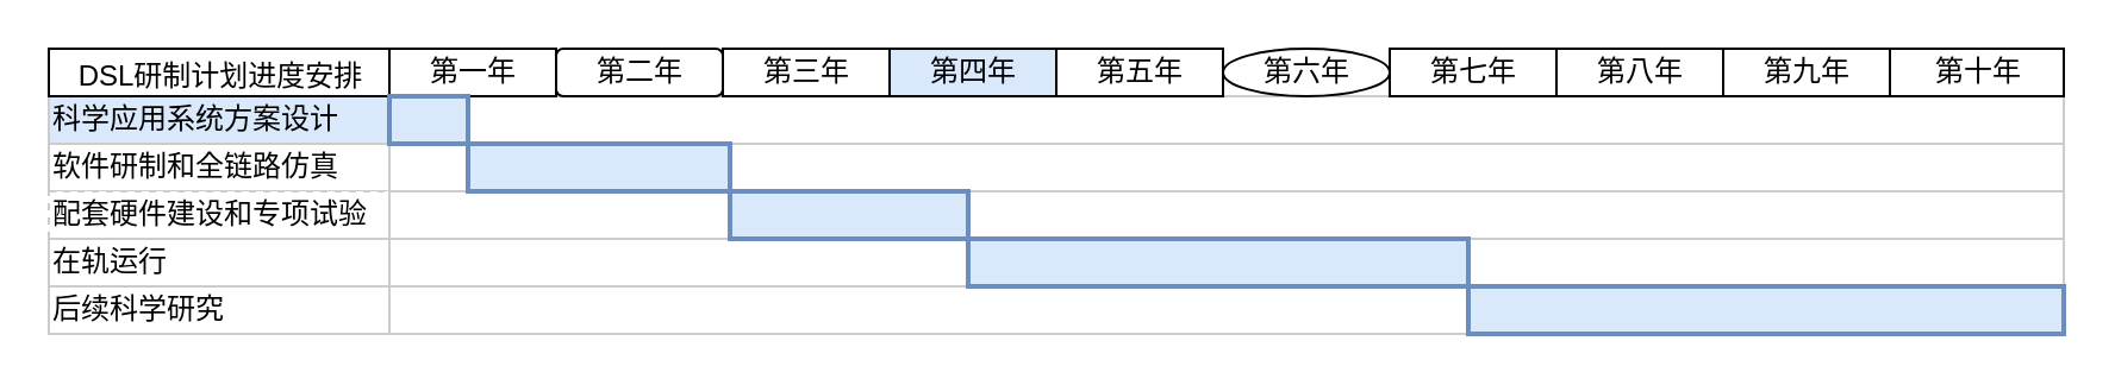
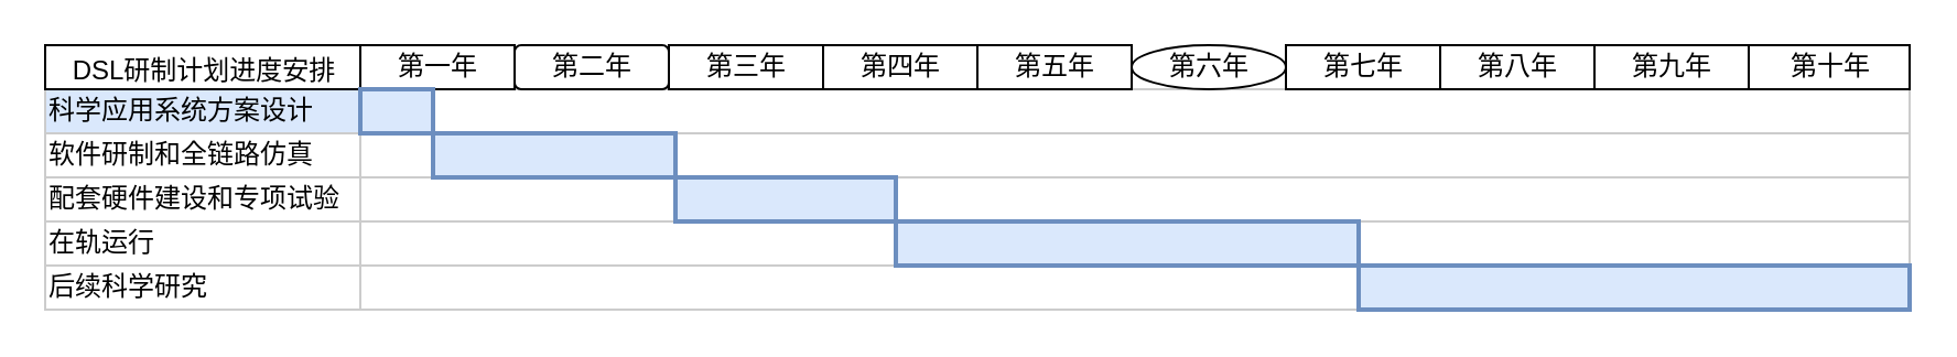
  <mxCell id="0" style=";html=1;" />
  <mxCell id="1" style=";html=1;" parent="0" />
  <mxCell id="2" value="科学应用系统方案设计" style="align=left;strokeColor=#CCCCCC;html=1;fillColor=#dae8fc;" parent="1" vertex="1"><mxGeometry x="20" y="40" width="143" height="20" as="geometry" /></mxCell>
  <mxCell id="3" value="软件研制和全链路仿真" style="align=left;strokeColor=#CCCCCC;html=1;" parent="1" vertex="1"><mxGeometry x="20" y="60" width="143" height="20" as="geometry" /></mxCell>
- <mxCell id="4" value="配套硬件建设和专项试验" style="align=left;strokeColor=#CCCCCC;html=1;dashed=1;" parent="1" vertex="1"><mxGeometry x="20" y="80" width="143" height="20" as="geometry" /></mxCell>
+ <mxCell id="4" value="配套硬件建设和专项试验" style="align=left;strokeColor=#CCCCCC;html=1;" parent="1" vertex="1"><mxGeometry x="20" y="80" width="143" height="20" as="geometry" /></mxCell>
  <mxCell id="5" value="在轨运行" style="align=left;strokeColor=#CCCCCC;html=1;" parent="1" vertex="1"><mxGeometry x="20" y="100" width="143" height="20" as="geometry" /></mxCell>
  <mxCell id="6" value="后续科学研究" style="align=left;strokeColor=#CCCCCC;html=1;" parent="1" vertex="1"><mxGeometry x="20" y="120" width="143" height="20" as="geometry" /></mxCell>
  <mxCell id="7" value="DSL研制计划进度安排&lt;span style=&quot;font-size: medium; text-align: start;&quot;&gt;&lt;/span&gt;" style="strokeWidth=1;fontStyle=0;html=1;" parent="1" vertex="1"><mxGeometry x="20" y="20" width="143" height="20" as="geometry" /></mxCell>
  <mxCell id="8" value="" style="align=left;strokeColor=#CCCCCC;html=1;" parent="1" vertex="1"><mxGeometry x="163" y="40" width="703" height="20" as="geometry" /></mxCell>
  <mxCell id="9" value="第一年" style="strokeWidth=1;fontStyle=0;html=1;" parent="1" vertex="1"><mxGeometry x="163" y="20" width="70" height="20" as="geometry" /></mxCell>
  <mxCell id="10" value="第二年" style="strokeWidth=1;fontStyle=0;html=1;rounded=1;" parent="1" vertex="1"><mxGeometry x="233" y="20" width="70" height="20" as="geometry" /></mxCell>
  <mxCell id="11" value="第三年" style="strokeWidth=1;fontStyle=0;html=1;" parent="1" vertex="1"><mxGeometry x="303" y="20" width="70" height="20" as="geometry" /></mxCell>
- <mxCell id="12" value="第四年" style="strokeWidth=1;fontStyle=0;html=1;fillColor=#dae8fc;" parent="1" vertex="1"><mxGeometry x="373" y="20" width="70" height="20" as="geometry" /></mxCell>
+ <mxCell id="12" value="第四年" style="strokeWidth=1;fontStyle=0;html=1;" parent="1" vertex="1"><mxGeometry x="373" y="20" width="70" height="20" as="geometry" /></mxCell>
  <mxCell id="13" value="第五年" style="strokeWidth=1;fontStyle=0;html=1;" parent="1" vertex="1"><mxGeometry x="443" y="20" width="70" height="20" as="geometry" /></mxCell>
  <mxCell id="14" value="第六年" style="ellipse;strokeWidth=1;fontStyle=0;html=1;" parent="1" vertex="1"><mxGeometry x="513" y="20" width="70" height="20" as="geometry" /></mxCell>
  <mxCell id="15" value="第七年" style="strokeWidth=1;fontStyle=0;html=1;" parent="1" vertex="1"><mxGeometry x="583" y="20" width="70" height="20" as="geometry" /></mxCell>
  <mxCell id="16" value="第八年" style="strokeWidth=1;fontStyle=0;html=1;" parent="1" vertex="1"><mxGeometry x="653" y="20" width="70" height="20" as="geometry" /></mxCell>
  <mxCell id="17" value="第九年" style="strokeWidth=1;fontStyle=0;html=1;" parent="1" vertex="1"><mxGeometry x="723" y="20" width="70" height="20" as="geometry" /></mxCell>
  <mxCell id="18" value="第十年" style="strokeWidth=1;fontStyle=0;html=1;" parent="1" vertex="1"><mxGeometry x="793" y="20" width="73" height="20" as="geometry" /></mxCell>
  <mxCell id="19" value="" style="align=left;strokeColor=#CCCCCC;html=1;" parent="1" vertex="1"><mxGeometry x="163" y="60" width="703" height="20" as="geometry" /></mxCell>
  <mxCell id="20" value="" style="align=left;strokeColor=#CCCCCC;html=1;" parent="1" vertex="1"><mxGeometry x="163" y="80" width="703" height="20" as="geometry" /></mxCell>
  <mxCell id="21" value="" style="align=left;strokeColor=#CCCCCC;html=1;" parent="1" vertex="1"><mxGeometry x="163" y="100" width="703" height="20" as="geometry" /></mxCell>
  <mxCell id="22" value="" style="align=left;strokeColor=#CCCCCC;html=1;" parent="1" vertex="1"><mxGeometry x="163" y="120" width="693" height="20" as="geometry" /></mxCell>
  <mxCell id="23" value="" style="whiteSpace=wrap;html=1;strokeWidth=2;fillColor=#dae8fc;fontSize=14;align=center;strokeColor=#6c8ebf;" parent="1" vertex="1"><mxGeometry x="163" y="40" width="33" height="20" as="geometry" /></mxCell>
  <mxCell id="24" value="" style="whiteSpace=wrap;html=1;strokeWidth=2;fillColor=#dae8fc;fontSize=14;align=center;strokeColor=#6c8ebf;" parent="1" vertex="1"><mxGeometry x="196" y="60" width="110" height="20" as="geometry" /></mxCell>
  <mxCell id="25" value="" style="whiteSpace=wrap;html=1;strokeWidth=2;fillColor=#dae8fc;fontSize=14;align=center;strokeColor=#6c8ebf;" parent="1" vertex="1"><mxGeometry x="306" y="80" width="100" height="20" as="geometry" /></mxCell>
  <mxCell id="26" value="" style="whiteSpace=wrap;html=1;strokeWidth=2;fillColor=#dae8fc;fontSize=14;align=center;strokeColor=#6c8ebf;" parent="1" vertex="1"><mxGeometry x="406" y="100" width="210" height="20" as="geometry" /></mxCell>
  <mxCell id="27" value="" style="whiteSpace=wrap;html=1;strokeWidth=2;fillColor=#dae8fc;fontSize=14;align=center;strokeColor=#6c8ebf;" parent="1" vertex="1"><mxGeometry x="616" y="120" width="250" height="20" as="geometry" /></mxCell>
